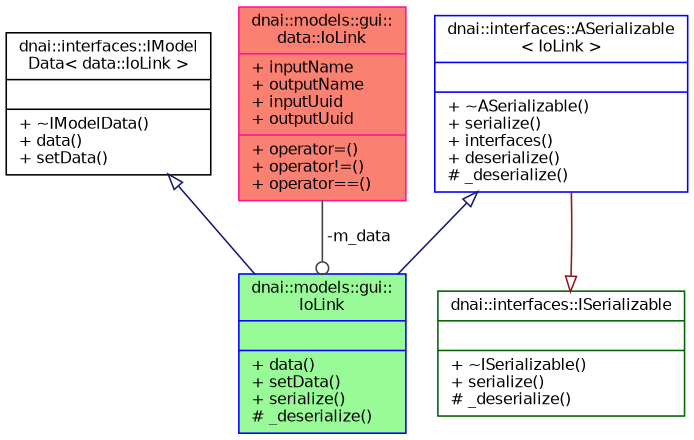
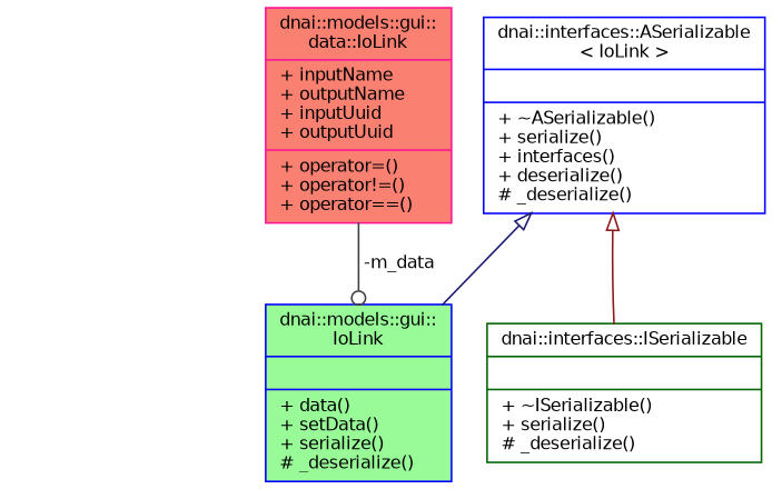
  digraph {
    node [color=blue fillcolor=white fontname=Helvetica fontsize=10 shape=record style=filled]
    edge [arrowtail=onormal color=midnightblue dir=back fontname=Helvetica fontsize=10 labelfontname=Helvetica labelfontsize=10 style=solid]
    n1 [fillcolor=palegreen fontcolor=black height=0.2 label="{dnai::models::gui::\lIoLink\n||+ data()\l+ setData()\l+ serialize()\l# _deserialize()\l}" width=0.4]
-   n2 [color=black height=0.2 label="{dnai::interfaces::IModel\lData\< data::IoLink \>\n||+ ~IModelData()\l+ data()\l+ setData()\l}" width=0.4]
    n3 [height=0.2 label="{dnai::interfaces::ASerializable\l\< IoLink \>\n||+ ~ASerializable()\l+ serialize()\l+ interfaces()\l+ deserialize()\l# _deserialize()\l}" width=0.4]
    n4 [color=darkgreen height=0.2 label="{dnai::interfaces::ISerializable\n||+ ~ISerializable()\l+ serialize()\l# _deserialize()\l}" width=0.4]
    n5 [color=deeppink fillcolor=salmon height=0.2 label="{dnai::models::gui::\ldata::IoLink\n|+ inputName\l+ outputName\l+ inputUuid\l+ outputUuid\l|+ operator=()\l+ operator!=()\l+ operator==()\l}" width=0.4]
-   n2 -> n1
    n3 -> n1
-   n4 -> n3 [color=firebrick4]
+   n3 -> n4 [color=firebrick4]
    n5 -> n1 [arrowhead=odot color=grey25 label=" -m_data" arrowtail="" dir=""]
  }
